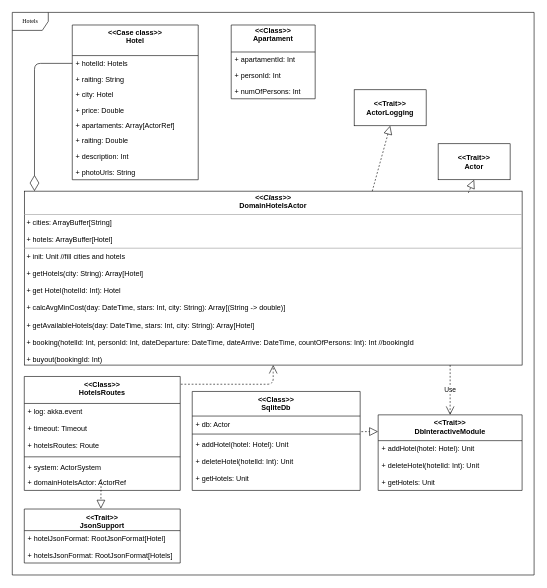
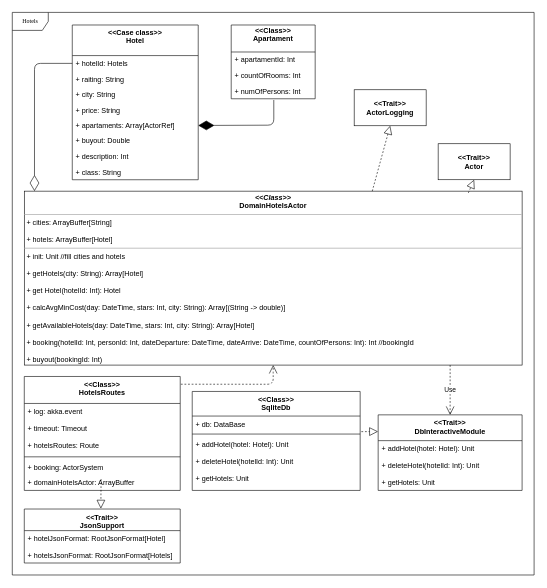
  <mxCell id="0" />
  <mxCell id="1" parent="0" />
  <mxCell id="2" value="Hotels" style="shape=umlFrame;whiteSpace=wrap;html=1;rounded=0;shadow=0;comic=0;labelBackgroundColor=none;strokeColor=#000000;strokeWidth=1;fillColor=#ffffff;fontFamily=Verdana;fontSize=10;fontColor=#000000;align=center;" parent="1" vertex="1"><mxGeometry x="20" y="20" width="870" height="938" as="geometry" /></mxCell>
  <mxCell id="3" value="&lt;p style=&quot;margin: 0px ; margin-top: 4px ; text-align: center&quot;&gt;&lt;b&gt;&lt;i&gt;&amp;lt;&amp;lt;Class&amp;gt;&amp;gt;&lt;/i&gt;&lt;br&gt;DomainHotelsActor&lt;/b&gt;&lt;/p&gt;&lt;hr size=&quot;1&quot;&gt;&lt;p style=&quot;margin: 0px ; margin-left: 4px&quot;&gt;+ cities: ArrayBuffer[String]&lt;br&gt;&lt;/p&gt;&lt;p style=&quot;margin: 0px ; margin-left: 4px&quot;&gt;&lt;br&gt;&lt;/p&gt;&lt;p style=&quot;margin: 0px ; margin-left: 4px&quot;&gt;+ hotels: ArrayBuffer[Hotel]&lt;/p&gt;&lt;hr size=&quot;1&quot;&gt;&lt;p style=&quot;margin: 0px ; margin-left: 4px&quot;&gt;+ init: Unit //fill cities and hotels&lt;/p&gt;&lt;p style=&quot;margin: 0px ; margin-left: 4px&quot;&gt;&lt;br&gt;&lt;/p&gt;&lt;p style=&quot;margin: 0px ; margin-left: 4px&quot;&gt;+ getHotels(city: String): Array[Hotel]&lt;/p&gt;&lt;p style=&quot;margin: 0px ; margin-left: 4px&quot;&gt;&lt;br&gt;&lt;/p&gt;&lt;p style=&quot;margin: 0px ; margin-left: 4px&quot;&gt;+ get Hotel(hotelId: Int): Hotel&lt;/p&gt;&lt;p style=&quot;margin: 0px ; margin-left: 4px&quot;&gt;&lt;br&gt;&lt;/p&gt;&lt;p style=&quot;margin: 0px ; margin-left: 4px&quot;&gt;+ calcAvgMinCost(day: DateTime, stars: Int, city: String): Array[(String -&amp;gt; double)]&lt;/p&gt;&lt;p style=&quot;margin: 0px ; margin-left: 4px&quot;&gt;&lt;br&gt;&lt;/p&gt;&lt;p style=&quot;margin: 0px ; margin-left: 4px&quot;&gt;+ getAvailableHotels(day: DateTime, stars: Int, city: String): Array[Hotel]&lt;/p&gt;&lt;p style=&quot;margin: 0px ; margin-left: 4px&quot;&gt;&lt;br&gt;&lt;/p&gt;&lt;p style=&quot;margin: 0px ; margin-left: 4px&quot;&gt;+ booking(hotelId: Int, personId: Int, dateDeparture: DateTime, dateArrive: DateTime, countOfPersons: Int): Int //bookingId&lt;/p&gt;&lt;p style=&quot;margin: 0px ; margin-left: 4px&quot;&gt;&lt;br&gt;&lt;/p&gt;&lt;p style=&quot;margin: 0px ; margin-left: 4px&quot;&gt;+ buyout(bookingId: Int)&lt;/p&gt;" style="verticalAlign=top;align=left;overflow=fill;fontSize=12;fontFamily=Helvetica;html=1;rounded=0;shadow=0;comic=0;labelBackgroundColor=none;strokeColor=#000000;strokeWidth=1;fillColor=#ffffff;" parent="1" vertex="1"><mxGeometry x="40" y="318" width="830" height="290" as="geometry" /></mxCell>
  <mxCell id="4" value="&lt;b&gt;&amp;lt;&amp;lt;Trait&amp;gt;&amp;gt;&lt;br&gt;Actor&lt;/b&gt;&lt;br&gt;" style="rounded=0;whiteSpace=wrap;html=1;" parent="1" vertex="1"><mxGeometry x="730" y="239" width="120" height="60" as="geometry" /></mxCell>
  <mxCell id="5" value="&lt;b&gt;&amp;lt;&amp;lt;Trait&amp;gt;&amp;gt;&lt;br&gt;ActorLogging&lt;/b&gt;" style="rounded=0;whiteSpace=wrap;html=1;" parent="1" vertex="1"><mxGeometry x="590" y="149" width="120" height="60" as="geometry" /></mxCell>
  <mxCell id="6" value="&lt;&lt;Case class&gt;&gt;&#10;Hotel&#10;" style="swimlane;fontStyle=1;childLayout=stackLayout;horizontal=1;startSize=51;fillColor=none;horizontalStack=0;resizeParent=1;resizeParentMax=0;resizeLast=0;collapsible=1;marginBottom=0;spacing=2;" parent="1" vertex="1"><mxGeometry x="120" y="41" width="210" height="258" as="geometry" /></mxCell>
  <mxCell id="7" value="+ hotelId: Hotels" style="text;strokeColor=none;fillColor=none;align=left;verticalAlign=top;spacingLeft=4;spacingRight=4;overflow=hidden;rotatable=0;points=[[0,0.5],[1,0.5]];portConstraint=eastwest;" parent="6" vertex="1"><mxGeometry y="51" width="210" height="26" as="geometry" /></mxCell>
  <mxCell id="8" value="+ raiting: String" style="text;strokeColor=none;fillColor=none;align=left;verticalAlign=top;spacingLeft=4;spacingRight=4;overflow=hidden;rotatable=0;points=[[0,0.5],[1,0.5]];portConstraint=eastwest;" parent="6" vertex="1"><mxGeometry y="77" width="210" height="26" as="geometry" /></mxCell>
- <mxCell id="9" value="+ city: Hotel&#10;" style="text;strokeColor=none;fillColor=none;align=left;verticalAlign=top;spacingLeft=4;spacingRight=4;overflow=hidden;rotatable=0;points=[[0,0.5],[1,0.5]];portConstraint=eastwest;" parent="6" vertex="1"><mxGeometry y="103" width="210" height="26" as="geometry" /></mxCell>
- <mxCell id="10" value="+ price: Double&#10;" style="text;strokeColor=none;fillColor=none;align=left;verticalAlign=top;spacingLeft=4;spacingRight=4;overflow=hidden;rotatable=0;points=[[0,0.5],[1,0.5]];portConstraint=eastwest;" parent="6" vertex="1"><mxGeometry y="129" width="210" height="26" as="geometry" /></mxCell>
+ <mxCell id="9" value="+ city: String&#10;" style="text;strokeColor=none;fillColor=none;align=left;verticalAlign=top;spacingLeft=4;spacingRight=4;overflow=hidden;rotatable=0;points=[[0,0.5],[1,0.5]];portConstraint=eastwest;" parent="6" vertex="1"><mxGeometry y="103" width="210" height="26" as="geometry" /></mxCell>
+ <mxCell id="10" value="+ price: String&#10;" style="text;strokeColor=none;fillColor=none;align=left;verticalAlign=top;spacingLeft=4;spacingRight=4;overflow=hidden;rotatable=0;points=[[0,0.5],[1,0.5]];portConstraint=eastwest;" parent="6" vertex="1"><mxGeometry y="129" width="210" height="26" as="geometry" /></mxCell>
  <mxCell id="11" value="+ apartaments: Array[ActorRef]" style="text;strokeColor=none;fillColor=none;align=left;verticalAlign=top;spacingLeft=4;spacingRight=4;overflow=hidden;rotatable=0;points=[[0,0.5],[1,0.5]];portConstraint=eastwest;" parent="6" vertex="1"><mxGeometry y="155" width="210" height="25" as="geometry" /></mxCell>
- <mxCell id="12" value="+ raiting: Double&#10;" style="text;strokeColor=none;fillColor=none;align=left;verticalAlign=top;spacingLeft=4;spacingRight=4;overflow=hidden;rotatable=0;points=[[0,0.5],[1,0.5]];portConstraint=eastwest;" parent="6" vertex="1"><mxGeometry y="180" width="210" height="26" as="geometry" /></mxCell>
+ <mxCell id="12" value="+ buyout: Double&#10;" style="text;strokeColor=none;fillColor=none;align=left;verticalAlign=top;spacingLeft=4;spacingRight=4;overflow=hidden;rotatable=0;points=[[0,0.5],[1,0.5]];portConstraint=eastwest;" parent="6" vertex="1"><mxGeometry y="180" width="210" height="26" as="geometry" /></mxCell>
  <mxCell id="13" value="+ description: Int&#10;" style="text;strokeColor=none;fillColor=none;align=left;verticalAlign=top;spacingLeft=4;spacingRight=4;overflow=hidden;rotatable=0;points=[[0,0.5],[1,0.5]];portConstraint=eastwest;" parent="6" vertex="1"><mxGeometry y="206" width="210" height="26" as="geometry" /></mxCell>
- <mxCell id="14" value="+ photoUrls: String&#10;" style="text;strokeColor=none;fillColor=none;align=left;verticalAlign=top;spacingLeft=4;spacingRight=4;overflow=hidden;rotatable=0;points=[[0,0.5],[1,0.5]];portConstraint=eastwest;" parent="6" vertex="1"><mxGeometry y="232" width="210" height="26" as="geometry" /></mxCell>
+ <mxCell id="14" value="+ class: String&#10;" style="text;strokeColor=none;fillColor=none;align=left;verticalAlign=top;spacingLeft=4;spacingRight=4;overflow=hidden;rotatable=0;points=[[0,0.5],[1,0.5]];portConstraint=eastwest;" parent="6" vertex="1"><mxGeometry y="232" width="210" height="26" as="geometry" /></mxCell>
  <mxCell id="15" value="" style="endArrow=diamondThin;endFill=0;endSize=24;html=1;exitX=0;exitY=0.5;exitDx=0;exitDy=0;" parent="1" source="7" edge="1"><mxGeometry width="160" relative="1" as="geometry"><mxPoint x="290" y="308" as="sourcePoint" /><mxPoint x="57" y="318" as="targetPoint" /><Array as="points"><mxPoint x="57" y="105" /></Array></mxGeometry></mxCell>
  <mxCell id="16" value="&lt;&lt;Class&gt;&gt;&#10;Apartament&#10;" style="swimlane;fontStyle=1;childLayout=stackLayout;horizontal=1;startSize=45;fillColor=none;horizontalStack=0;resizeParent=1;resizeParentMax=0;resizeLast=0;collapsible=1;marginBottom=0;" parent="1" vertex="1"><mxGeometry x="385" y="41" width="140" height="123" as="geometry" /></mxCell>
  <mxCell id="17" value="+ apartamentId: Int" style="text;strokeColor=none;fillColor=none;align=left;verticalAlign=top;spacingLeft=4;spacingRight=4;overflow=hidden;rotatable=0;points=[[0,0.5],[1,0.5]];portConstraint=eastwest;" parent="16" vertex="1"><mxGeometry y="45" width="140" height="26" as="geometry" /></mxCell>
- <mxCell id="18" value="+ personId: Int" style="text;strokeColor=none;fillColor=none;align=left;verticalAlign=top;spacingLeft=4;spacingRight=4;overflow=hidden;rotatable=0;points=[[0,0.5],[1,0.5]];portConstraint=eastwest;" parent="16" vertex="1"><mxGeometry y="71" width="140" height="26" as="geometry" /></mxCell>
+ <mxCell id="18" value="+ countOfRooms: Int" style="text;strokeColor=none;fillColor=none;align=left;verticalAlign=top;spacingLeft=4;spacingRight=4;overflow=hidden;rotatable=0;points=[[0,0.5],[1,0.5]];portConstraint=eastwest;" parent="16" vertex="1"><mxGeometry y="71" width="140" height="26" as="geometry" /></mxCell>
  <mxCell id="19" value="+ numOfPersons: Int" style="text;strokeColor=none;fillColor=none;align=left;verticalAlign=top;spacingLeft=4;spacingRight=4;overflow=hidden;rotatable=0;points=[[0,0.5],[1,0.5]];portConstraint=eastwest;" parent="16" vertex="1"><mxGeometry y="97" width="140" height="26" as="geometry" /></mxCell>
+ <mxCell id="20" value="" style="endArrow=diamondThin;endFill=1;endSize=24;html=1;exitX=0.507;exitY=1.077;exitDx=0;exitDy=0;entryX=1;entryY=0.5;entryDx=0;entryDy=0;exitPerimeter=0;" parent="1" source="19" target="11" edge="1"><mxGeometry width="160" relative="1" as="geometry"><mxPoint x="210" y="598" as="sourcePoint" /><mxPoint x="370" y="598" as="targetPoint" /><Array as="points"><mxPoint x="456" y="208" /></Array></mxGeometry></mxCell>
  <mxCell id="21" value="&lt;&lt;Class&gt;&gt;&#10;HotelsRoutes&#10;" style="swimlane;fontStyle=1;align=center;verticalAlign=top;childLayout=stackLayout;horizontal=1;startSize=45;horizontalStack=0;resizeParent=1;resizeParentMax=0;resizeLast=0;collapsible=1;marginBottom=0;" parent="1" vertex="1"><mxGeometry x="40" y="627" width="260" height="190" as="geometry" /></mxCell>
  <mxCell id="22" value="+ log: akka.event&#10;&#10;+ timeout: Timeout&#10;&#10;+ hotelsRoutes: Route" style="text;strokeColor=none;fillColor=none;align=left;verticalAlign=top;spacingLeft=4;spacingRight=4;overflow=hidden;rotatable=0;points=[[0,0.5],[1,0.5]];portConstraint=eastwest;" parent="21" vertex="1"><mxGeometry y="45" width="260" height="85" as="geometry" /></mxCell>
  <mxCell id="23" value="" style="line;strokeWidth=1;fillColor=none;align=left;verticalAlign=middle;spacingTop=-1;spacingLeft=3;spacingRight=3;rotatable=0;labelPosition=right;points=[];portConstraint=eastwest;" parent="21" vertex="1"><mxGeometry y="130" width="260" height="8" as="geometry" /></mxCell>
- <mxCell id="24" value="+ system: ActorSystem" style="text;strokeColor=none;fillColor=none;align=left;verticalAlign=top;spacingLeft=4;spacingRight=4;overflow=hidden;rotatable=0;points=[[0,0.5],[1,0.5]];portConstraint=eastwest;" parent="21" vertex="1"><mxGeometry y="138" width="260" height="26" as="geometry" /></mxCell>
- <mxCell id="25" value="+ domainHotelsActor: ActorRef" style="text;strokeColor=none;fillColor=none;align=left;verticalAlign=top;spacingLeft=4;spacingRight=4;overflow=hidden;rotatable=0;points=[[0,0.5],[1,0.5]];portConstraint=eastwest;" parent="21" vertex="1"><mxGeometry y="164" width="260" height="26" as="geometry" /></mxCell>
+ <mxCell id="24" value="+ booking: ActorSystem" style="text;strokeColor=none;fillColor=none;align=left;verticalAlign=top;spacingLeft=4;spacingRight=4;overflow=hidden;rotatable=0;points=[[0,0.5],[1,0.5]];portConstraint=eastwest;" parent="21" vertex="1"><mxGeometry y="138" width="260" height="26" as="geometry" /></mxCell>
+ <mxCell id="25" value="+ domainHotelsActor: ArrayBuffer" style="text;strokeColor=none;fillColor=none;align=left;verticalAlign=top;spacingLeft=4;spacingRight=4;overflow=hidden;rotatable=0;points=[[0,0.5],[1,0.5]];portConstraint=eastwest;" parent="21" vertex="1"><mxGeometry y="164" width="260" height="26" as="geometry" /></mxCell>
  <mxCell id="26" value="" style="endArrow=block;dashed=1;endFill=0;endSize=12;html=1;entryX=0.491;entryY=-0.007;entryDx=0;entryDy=0;entryPerimeter=0;" parent="1" target="33" edge="1"><mxGeometry width="160" relative="1" as="geometry"><mxPoint x="168" y="798" as="sourcePoint" /><mxPoint x="459.529" y="319" as="targetPoint" /></mxGeometry></mxCell>
  <mxCell id="27" value="" style="endArrow=block;dashed=1;endFill=0;endSize=12;html=1;entryX=0.5;entryY=1;entryDx=0;entryDy=0;exitX=0.892;exitY=0.01;exitDx=0;exitDy=0;exitPerimeter=0;" parent="1" source="3" target="4" edge="1"><mxGeometry width="160" relative="1" as="geometry"><mxPoint x="538.643" y="223.786" as="sourcePoint" /><mxPoint x="499.786" y="224.929" as="targetPoint" /></mxGeometry></mxCell>
  <mxCell id="28" value="" style="endArrow=block;dashed=1;endFill=0;endSize=12;html=1;entryX=0.5;entryY=1;entryDx=0;entryDy=0;exitX=0.699;exitY=0;exitDx=0;exitDy=0;exitPerimeter=0;" parent="1" source="3" target="5" edge="1"><mxGeometry width="160" relative="1" as="geometry"><mxPoint x="508.643" y="257.786" as="sourcePoint" /><mxPoint x="469.786" y="258.929" as="targetPoint" /></mxGeometry></mxCell>
  <mxCell id="29" value="&lt;&lt;Class&gt;&gt;&#10;SqliteDb" style="swimlane;fontStyle=1;align=center;verticalAlign=top;childLayout=stackLayout;horizontal=1;startSize=41;horizontalStack=0;resizeParent=1;resizeParentMax=0;resizeLast=0;collapsible=1;marginBottom=0;" parent="1" vertex="1"><mxGeometry x="320" y="652" width="280" height="165" as="geometry" /></mxCell>
- <mxCell id="30" value="+ db: Actor" style="text;strokeColor=none;fillColor=none;align=left;verticalAlign=top;spacingLeft=4;spacingRight=4;overflow=hidden;rotatable=0;points=[[0,0.5],[1,0.5]];portConstraint=eastwest;" parent="29" vertex="1"><mxGeometry y="41" width="280" height="26" as="geometry" /></mxCell>
+ <mxCell id="30" value="+ db: DataBase" style="text;strokeColor=none;fillColor=none;align=left;verticalAlign=top;spacingLeft=4;spacingRight=4;overflow=hidden;rotatable=0;points=[[0,0.5],[1,0.5]];portConstraint=eastwest;" parent="29" vertex="1"><mxGeometry y="41" width="280" height="26" as="geometry" /></mxCell>
  <mxCell id="31" value="" style="line;strokeWidth=1;fillColor=none;align=left;verticalAlign=middle;spacingTop=-1;spacingLeft=3;spacingRight=3;rotatable=0;labelPosition=right;points=[];portConstraint=eastwest;" parent="29" vertex="1"><mxGeometry y="67" width="280" height="8" as="geometry" /></mxCell>
  <mxCell id="32" value="+ addHotel(hotel: Hotel): Unit&#10;&#10;+ deleteHotel(hotelId: Int): Unit&#10;&#10;+ getHotels: Unit&#10;&#10;" style="text;strokeColor=none;fillColor=none;align=left;verticalAlign=top;spacingLeft=4;spacingRight=4;overflow=hidden;rotatable=0;points=[[0,0.5],[1,0.5]];portConstraint=eastwest;" parent="29" vertex="1"><mxGeometry y="75" width="280" height="90" as="geometry" /></mxCell>
  <mxCell id="33" value="&lt;&lt;Trait&gt;&gt;&#10;JsonSupport" style="swimlane;fontStyle=1;align=center;verticalAlign=top;childLayout=stackLayout;horizontal=1;startSize=36;horizontalStack=0;resizeParent=1;resizeParentMax=0;resizeLast=0;collapsible=1;marginBottom=0;" parent="1" vertex="1"><mxGeometry x="40" y="848" width="260" height="90" as="geometry" /></mxCell>
  <mxCell id="34" value="+ hotelJsonFormat: RootJsonFormat[Hotel]&#10;&#10;+ hotelsJsonFormat: RootJsonFormat[Hotels]&#10;" style="text;strokeColor=none;fillColor=none;align=left;verticalAlign=top;spacingLeft=4;spacingRight=4;overflow=hidden;rotatable=0;points=[[0,0.5],[1,0.5]];portConstraint=eastwest;" parent="33" vertex="1"><mxGeometry y="36" width="260" height="54" as="geometry" /></mxCell>
  <mxCell id="35" value="&lt;&lt;Trait&gt;&gt;&#10;DbInteractiveModule" style="swimlane;fontStyle=1;align=center;verticalAlign=top;childLayout=stackLayout;horizontal=1;startSize=43;horizontalStack=0;resizeParent=1;resizeParentMax=0;resizeLast=0;collapsible=1;marginBottom=0;" parent="1" vertex="1"><mxGeometry x="630" y="691" width="240" height="126" as="geometry" /></mxCell>
  <mxCell id="36" value="+ addHotel(hotel: Hotel): Unit&#10;&#10;+ deleteHotel(hotelId: Int): Unit&#10;&#10;+ getHotels: Unit&#10;" style="text;strokeColor=none;fillColor=none;align=left;verticalAlign=top;spacingLeft=4;spacingRight=4;overflow=hidden;rotatable=0;points=[[0,0.5],[1,0.5]];portConstraint=eastwest;" parent="35" vertex="1"><mxGeometry y="43" width="240" height="83" as="geometry" /></mxCell>
  <mxCell id="37" value="Use" style="endArrow=open;endSize=12;dashed=1;html=1;entryX=0.5;entryY=0;entryDx=0;entryDy=0;" parent="1" target="35" edge="1"><mxGeometry width="160" relative="1" as="geometry"><mxPoint x="750" y="608" as="sourcePoint" /><mxPoint x="800" y="528" as="targetPoint" /></mxGeometry></mxCell>
  <mxCell id="38" value="" style="endArrow=block;dashed=1;endFill=0;endSize=12;html=1;entryX=-0.001;entryY=0.221;entryDx=0;entryDy=0;entryPerimeter=0;" parent="1" target="35" edge="1"><mxGeometry width="160" relative="1" as="geometry"><mxPoint x="602" y="719" as="sourcePoint" /><mxPoint x="640" y="679" as="targetPoint" /></mxGeometry></mxCell>
  <mxCell id="39" value="" style="endArrow=open;endSize=12;dashed=1;html=1;exitX=1.004;exitY=0.068;exitDx=0;exitDy=0;exitPerimeter=0;entryX=0.5;entryY=1;entryDx=0;entryDy=0;" parent="1" source="21" target="3" edge="1"><mxGeometry width="160" relative="1" as="geometry"><mxPoint x="320" y="618" as="sourcePoint" /><mxPoint x="480" y="618" as="targetPoint" /><Array as="points"><mxPoint x="455" y="640" /><mxPoint x="455" y="621" /></Array></mxGeometry></mxCell>
